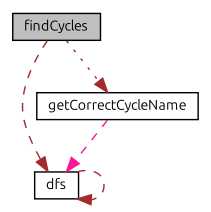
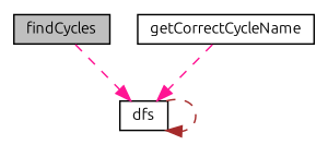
  digraph {
    fontname=Ubuntu
    rankdir=TB
    node [color=black fillcolor=white fontname=Ubuntu fontsize=10 shape=record style=filled]
    edge [color=deeppink fontname=Ubuntu fontsize=10 labelfontname=Helvetica labelfontsize=10 style=dashed]
    n1 [fillcolor=grey75 fontcolor=black height=0.2 label=findCycles width=0.4]
    n2 [height=0.2 label=dfs width=0.4]
    n3 [height=0.2 label=getCorrectCycleName width=0.4]
-   n1 -> n2 [color=brown]
-   n1 -> n3 [color=brown style=dotted]
+   n1 -> n2
    n2 -> n2 [color=brown]
    n3 -> n2
  }
